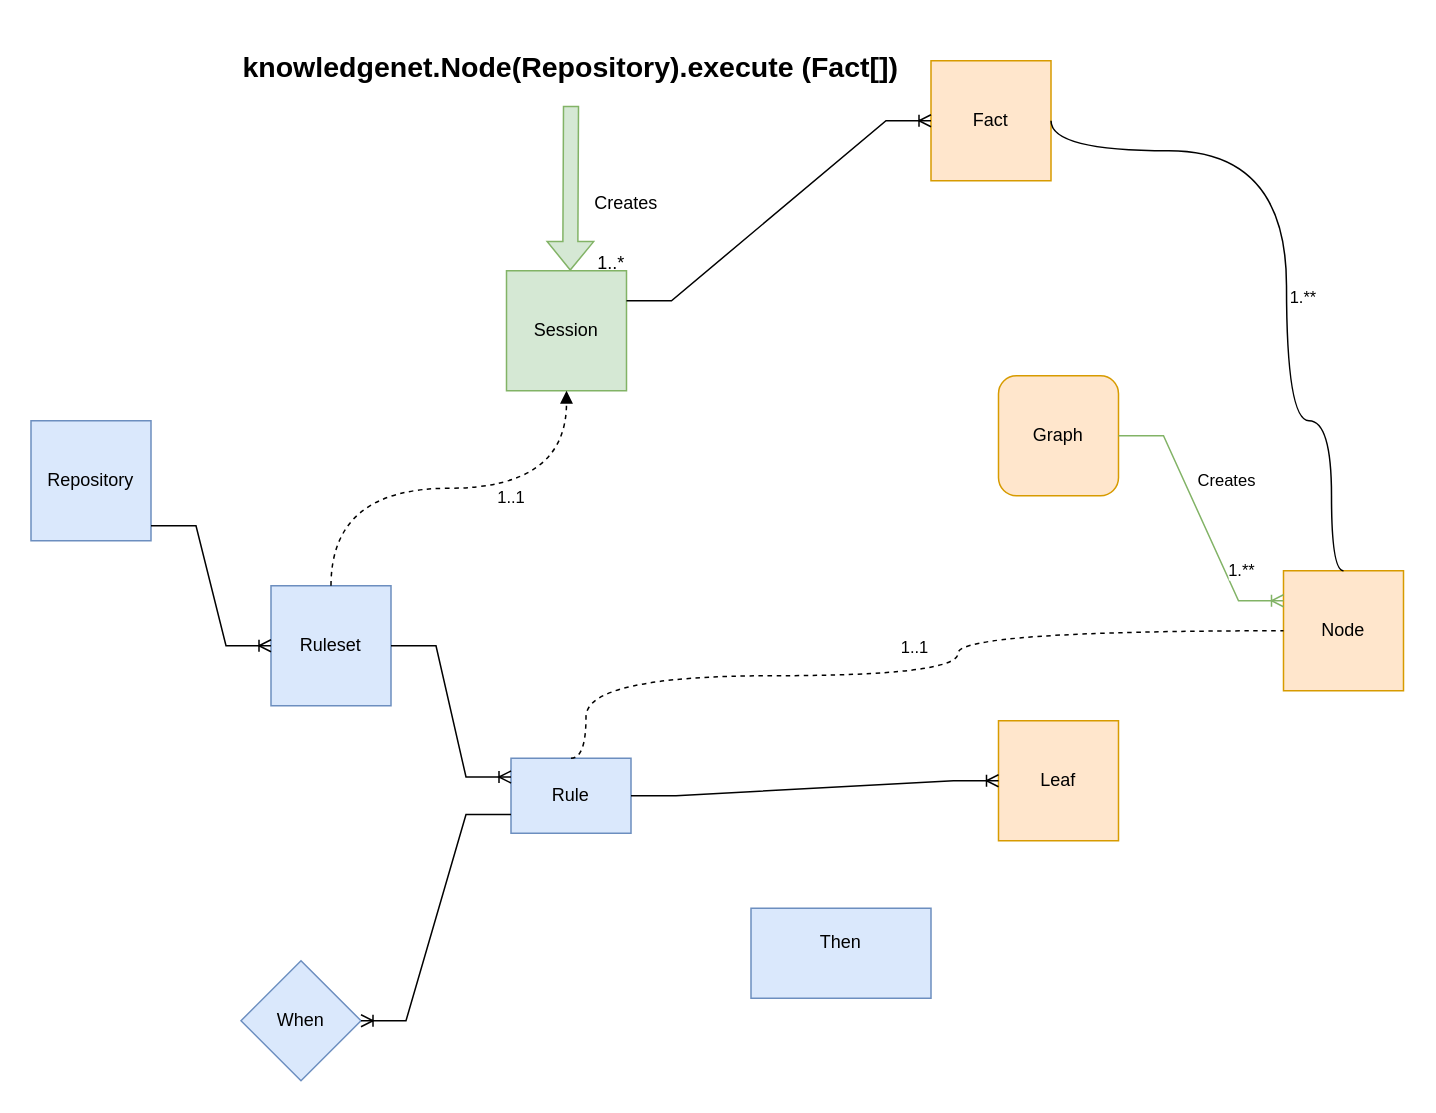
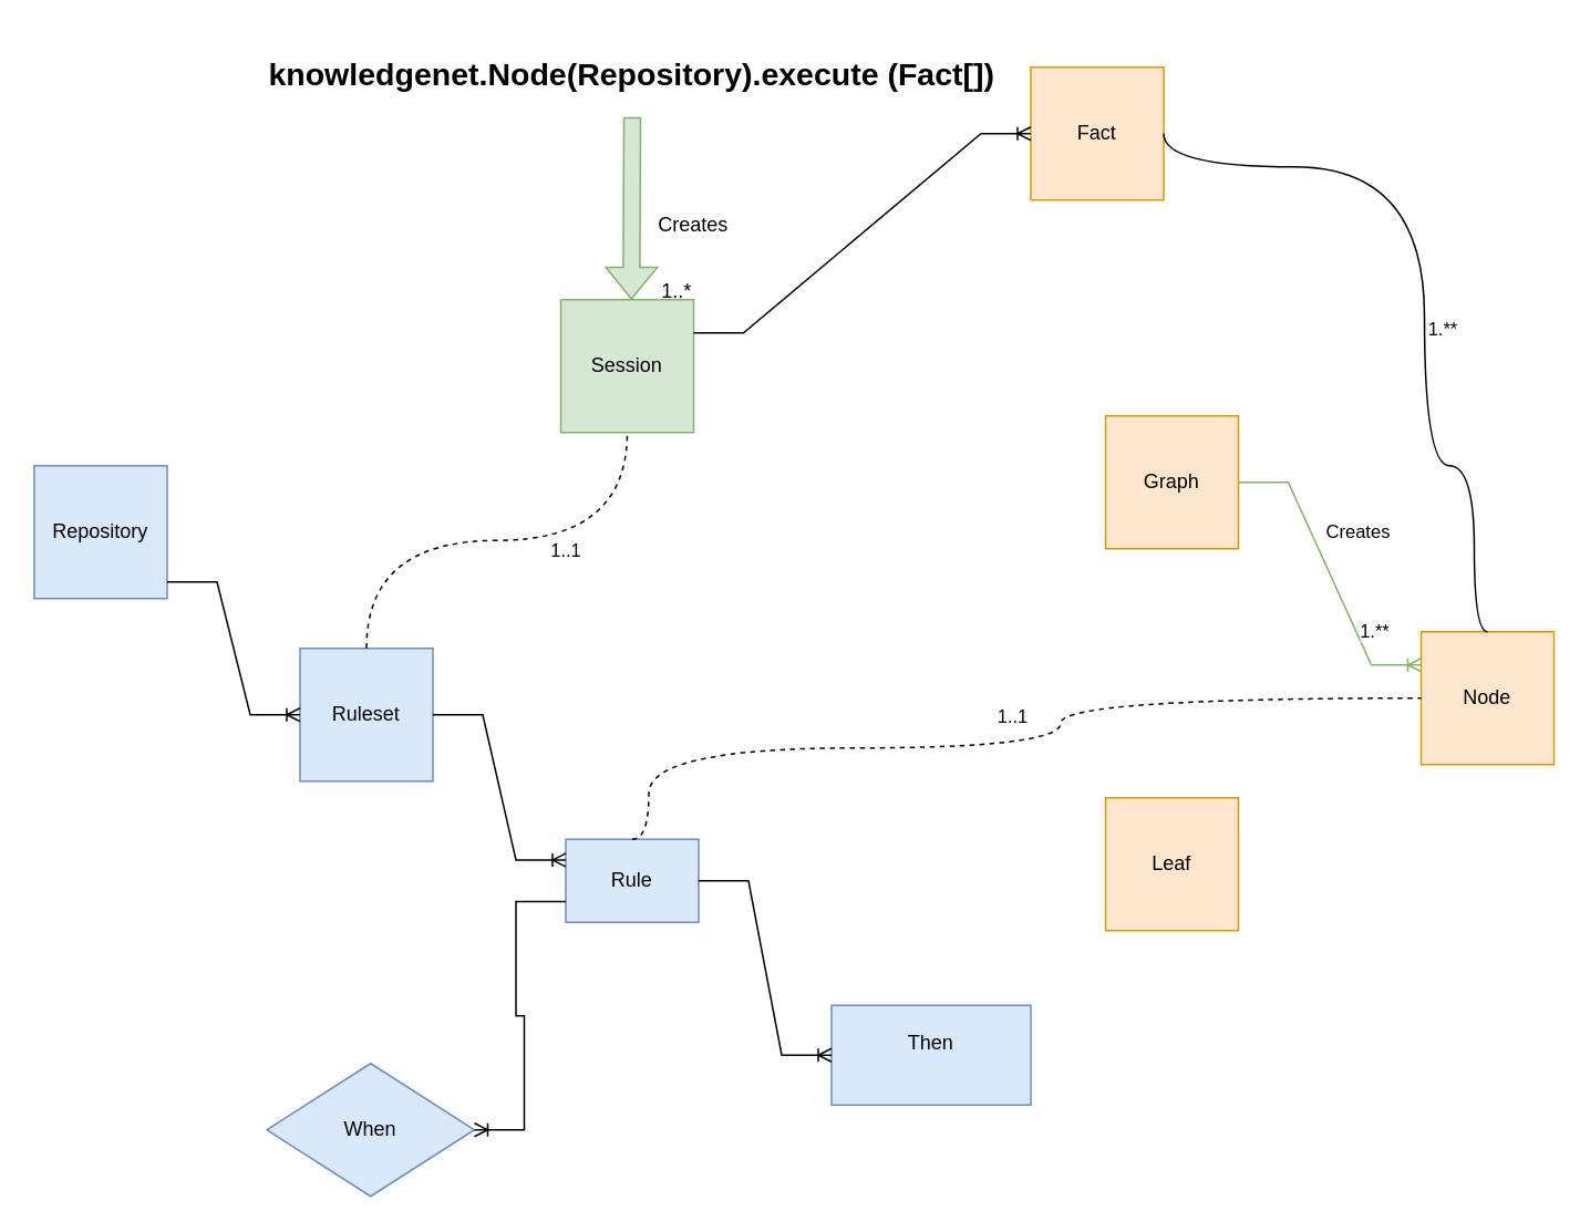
  <mxCell id="0" />
  <mxCell id="1" parent="0" />
  <mxCell id="2" value="Repository" style="whiteSpace=wrap;html=1;aspect=fixed;fillColor=#dae8fc;strokeColor=#6c8ebf;" parent="1" vertex="1"><mxGeometry x="20" y="280" width="80" height="80" as="geometry" /></mxCell>
  <mxCell id="3" value="Ruleset" style="whiteSpace=wrap;html=1;aspect=fixed;fillColor=#dae8fc;strokeColor=#6c8ebf;" parent="1" vertex="1"><mxGeometry x="180" y="390" width="80" height="80" as="geometry" /></mxCell>
  <mxCell id="4" value="Rule" style="whiteSpace=wrap;html=1;aspect=fixed;fillColor=#dae8fc;strokeColor=#6c8ebf;" parent="1" vertex="1"><mxGeometry x="340" y="505" width="80" height="50" as="geometry" /></mxCell>
- <mxCell id="5" value="When" style="rhombus;whiteSpace=wrap;html=1;fillColor=#dae8fc;strokeColor=#6c8ebf;" parent="1" vertex="1"><mxGeometry x="160" y="640" width="80" height="80" as="geometry" /></mxCell>
+ <mxCell id="5" value="When" style="rhombus;whiteSpace=wrap;html=1;fillColor=#dae8fc;strokeColor=#6c8ebf;" parent="1" vertex="1"><mxGeometry x="160" y="640" width="125" height="80" as="geometry" /></mxCell>
  <mxCell id="6" value="Then&lt;div&gt;&lt;br&gt;&lt;/div&gt;" style="rounded=0;whiteSpace=wrap;html=1;fillColor=#dae8fc;strokeColor=#6c8ebf;" parent="1" vertex="1"><mxGeometry x="500" y="605" width="120" height="60" as="geometry" /></mxCell>
  <mxCell id="7" value="Session" style="whiteSpace=wrap;html=1;aspect=fixed;fillColor=#d5e8d4;strokeColor=#82b366;" parent="1" vertex="1"><mxGeometry x="337" y="180" width="80" height="80" as="geometry" /></mxCell>
  <mxCell id="8" value="Fact" style="whiteSpace=wrap;html=1;aspect=fixed;fillColor=#ffe6cc;strokeColor=#d79b00;" parent="1" vertex="1"><mxGeometry x="620" y="40" width="80" height="80" as="geometry" /></mxCell>
- <mxCell id="9" value="Graph" style="whiteSpace=wrap;html=1;aspect=fixed;fillColor=#ffe6cc;strokeColor=#d79b00;rounded=1;" parent="1" vertex="1"><mxGeometry x="665" y="250" width="80" height="80" as="geometry" /></mxCell>
+ <mxCell id="9" value="Graph" style="whiteSpace=wrap;html=1;aspect=fixed;fillColor=#ffe6cc;strokeColor=#d79b00;" parent="1" vertex="1"><mxGeometry x="665" y="250" width="80" height="80" as="geometry" /></mxCell>
  <mxCell id="10" value="Node" style="whiteSpace=wrap;html=1;aspect=fixed;fillColor=#ffe6cc;strokeColor=#d79b00;" parent="1" vertex="1"><mxGeometry x="855" y="380" width="80" height="80" as="geometry" /></mxCell>
  <mxCell id="11" value="Leaf" style="whiteSpace=wrap;html=1;aspect=fixed;fillColor=#ffe6cc;strokeColor=#d79b00;" parent="1" vertex="1"><mxGeometry x="665" y="480" width="80" height="80" as="geometry" /></mxCell>
  <mxCell id="12" value="" style="edgeStyle=entityRelationEdgeStyle;fontSize=12;html=1;endArrow=ERoneToMany;rounded=0;entryX=0;entryY=0.25;entryDx=0;entryDy=0;exitX=1;exitY=0.5;exitDx=0;exitDy=0;fillColor=#d5e8d4;strokeColor=#82b366;" parent="1" source="9" target="10" edge="1"><mxGeometry width="100" height="100" relative="1" as="geometry"><mxPoint x="550" y="510" as="sourcePoint" /><mxPoint x="650" y="410" as="targetPoint" /></mxGeometry></mxCell>
  <mxCell id="13" value="Creates" style="edgeLabel;html=1;align=center;verticalAlign=middle;resizable=0;points=[];" parent="12" vertex="1" connectable="0"><mxGeometry x="0.263" y="-1" relative="1" as="geometry"><mxPoint x="8" y="-47" as="offset" /></mxGeometry></mxCell>
  <mxCell id="14" value="1.**" style="edgeLabel;html=1;align=center;verticalAlign=middle;resizable=0;points=[];" parent="12" vertex="1" connectable="0"><mxGeometry x="0.416" relative="1" as="geometry"><mxPoint x="11" as="offset" /></mxGeometry></mxCell>
  <mxCell id="15" value="" style="edgeStyle=entityRelationEdgeStyle;fontSize=12;html=1;endArrow=ERoneToMany;rounded=0;exitX=1;exitY=0.25;exitDx=0;exitDy=0;" parent="1" source="7" target="8" edge="1"><mxGeometry width="100" height="100" relative="1" as="geometry"><mxPoint x="349.96" y="720" as="sourcePoint" /><mxPoint x="370" y="590" as="targetPoint" /><Array as="points"><mxPoint x="369.96" y="630" /><mxPoint x="357" y="140" /><mxPoint x="220" y="340" /><mxPoint x="360" y="380" /><mxPoint x="290" y="370" /><mxPoint x="379.96" y="690" /><mxPoint x="339.96" y="620" /><mxPoint x="339.96" y="630" /></Array></mxGeometry></mxCell>
  <mxCell id="16" value="" style="edgeStyle=entityRelationEdgeStyle;fontSize=12;html=1;endArrow=ERoneToMany;rounded=0;entryX=0;entryY=0.5;entryDx=0;entryDy=0;" parent="1" target="3" edge="1"><mxGeometry width="100" height="100" relative="1" as="geometry"><mxPoint x="100" y="350" as="sourcePoint" /><mxPoint x="160" y="220" as="targetPoint" /></mxGeometry></mxCell>
  <mxCell id="17" value="" style="edgeStyle=entityRelationEdgeStyle;fontSize=12;html=1;endArrow=ERoneToMany;rounded=0;exitX=1;exitY=0.5;exitDx=0;exitDy=0;entryX=0;entryY=0.25;entryDx=0;entryDy=0;" parent="1" source="3" target="4" edge="1"><mxGeometry width="100" height="100" relative="1" as="geometry"><mxPoint x="370" y="710" as="sourcePoint" /><mxPoint x="470" y="610" as="targetPoint" /></mxGeometry></mxCell>
- <mxCell id="18" value="" style="edgeStyle=entityRelationEdgeStyle;fontSize=12;html=1;endArrow=ERoneToMany;rounded=0;exitX=1;exitY=0.5;exitDx=0;exitDy=0;" parent="1" source="4" target="11" edge="1"><mxGeometry width="100" height="100" relative="1" as="geometry"><mxPoint x="330" y="510" as="sourcePoint" /><mxPoint x="430" y="410" as="targetPoint" /></mxGeometry></mxCell>
+ <mxCell id="18" value="" style="edgeStyle=entityRelationEdgeStyle;fontSize=12;html=1;endArrow=ERoneToMany;rounded=0;entryX=0;entryY=0.5;entryDx=0;entryDy=0;exitX=1;exitY=0.5;exitDx=0;exitDy=0;" parent="1" source="4" target="6" edge="1"><mxGeometry width="100" height="100" relative="1" as="geometry"><mxPoint x="330" y="510" as="sourcePoint" /><mxPoint x="430" y="410" as="targetPoint" /></mxGeometry></mxCell>
  <mxCell id="19" value="" style="edgeStyle=entityRelationEdgeStyle;fontSize=12;html=1;endArrow=ERoneToMany;rounded=0;exitX=0;exitY=0.75;exitDx=0;exitDy=0;entryX=1;entryY=0.5;entryDx=0;entryDy=0;" parent="1" source="4" target="5" edge="1"><mxGeometry width="100" height="100" relative="1" as="geometry"><mxPoint x="330" y="510" as="sourcePoint" /><mxPoint x="430" y="410" as="targetPoint" /></mxGeometry></mxCell>
  <mxCell id="20" value="" style="endArrow=none;dashed=1;html=1;rounded=0;entryX=0;entryY=0.5;entryDx=0;entryDy=0;edgeStyle=orthogonalEdgeStyle;exitX=0.5;exitY=0;exitDx=0;exitDy=0;curved=1;" parent="1" source="4" target="10" edge="1"><mxGeometry width="50" height="50" relative="1" as="geometry"><mxPoint x="385" y="500" as="sourcePoint" /><mxPoint x="495" y="320" as="targetPoint" /><Array as="points"><mxPoint x="390" y="505" /><mxPoint x="390" y="450" /><mxPoint x="638" y="450" /><mxPoint x="638" y="420" /></Array></mxGeometry></mxCell>
  <mxCell id="21" value="1..1" style="edgeLabel;html=1;align=center;verticalAlign=middle;resizable=0;points=[];" parent="20" vertex="1" connectable="0"><mxGeometry x="0.011" y="4" relative="1" as="geometry"><mxPoint y="-16" as="offset" /></mxGeometry></mxCell>
  <mxCell id="22" value="" style="endArrow=none;dashed=0;html=1;rounded=0;entryX=1;entryY=0.5;entryDx=0;entryDy=0;edgeStyle=orthogonalEdgeStyle;curved=1;exitX=0.5;exitY=0;exitDx=0;exitDy=0;" parent="1" source="10" target="8" edge="1"><mxGeometry width="50" height="50" relative="1" as="geometry"><mxPoint x="887" y="370" as="sourcePoint" /><mxPoint x="497" y="410" as="targetPoint" /><Array as="points"><mxPoint x="887" y="380" /><mxPoint x="887" y="280" /><mxPoint x="857" y="280" /><mxPoint x="857" y="100" /></Array></mxGeometry></mxCell>
  <mxCell id="23" value="1.**" style="edgeLabel;html=1;align=center;verticalAlign=middle;resizable=0;points=[];" parent="22" vertex="1" connectable="0"><mxGeometry x="-0.107" y="8" relative="1" as="geometry"><mxPoint x="18" as="offset" /></mxGeometry></mxCell>
  <mxCell id="24" value="" style="shape=flexArrow;endArrow=classic;html=1;rounded=0;fillColor=#d5e8d4;strokeColor=#82b366;exitX=0.5;exitY=1;exitDx=0;exitDy=0;" parent="1" source="27" edge="1"><mxGeometry width="50" height="50" relative="1" as="geometry"><mxPoint x="379.5" y="120" as="sourcePoint" /><mxPoint x="379.5" y="180" as="targetPoint" /></mxGeometry></mxCell>
- <mxCell id="25" value="" style="endArrow=block;dashed=1;html=1;rounded=0;exitX=0.5;exitY=0;exitDx=0;exitDy=0;entryX=0.5;entryY=1;entryDx=0;entryDy=0;edgeStyle=orthogonalEdgeStyle;curved=1;" parent="1" source="3" target="7" edge="1"><mxGeometry width="50" height="50" relative="1" as="geometry"><mxPoint x="317" y="370" as="sourcePoint" /><mxPoint x="367" y="320" as="targetPoint" /></mxGeometry></mxCell>
+ <mxCell id="25" value="" style="endArrow=none;dashed=1;html=1;rounded=0;exitX=0.5;exitY=0;exitDx=0;exitDy=0;entryX=0.5;entryY=1;entryDx=0;entryDy=0;edgeStyle=orthogonalEdgeStyle;curved=1;" parent="1" source="3" target="7" edge="1"><mxGeometry width="50" height="50" relative="1" as="geometry"><mxPoint x="317" y="370" as="sourcePoint" /><mxPoint x="367" y="320" as="targetPoint" /></mxGeometry></mxCell>
  <mxCell id="26" value="1..1" style="edgeLabel;html=1;align=center;verticalAlign=middle;resizable=0;points=[];" parent="25" vertex="1" connectable="0"><mxGeometry x="0.25" y="2" relative="1" as="geometry"><mxPoint x="5" y="7" as="offset" /></mxGeometry></mxCell>
  <mxCell id="27" value="&lt;b&gt;&lt;font style=&quot;font-size: 19px;&quot;&gt;knowledgenet.Node(Repository).execute (Fact[])&lt;/font&gt;&lt;/b&gt;" style="text;html=1;align=center;verticalAlign=middle;whiteSpace=wrap;rounded=0;" parent="1" vertex="1"><mxGeometry x="160" y="20" width="440" height="50" as="geometry" /></mxCell>
  <mxCell id="28" value="Creates" style="text;html=1;align=center;verticalAlign=middle;whiteSpace=wrap;rounded=0;" parent="1" vertex="1"><mxGeometry x="387" y="120" width="60" height="30" as="geometry" /></mxCell>
  <mxCell id="29" value="1..*" style="text;html=1;align=center;verticalAlign=middle;whiteSpace=wrap;rounded=0;" parent="1" vertex="1"><mxGeometry x="377" y="160" width="60" height="30" as="geometry" /></mxCell>
